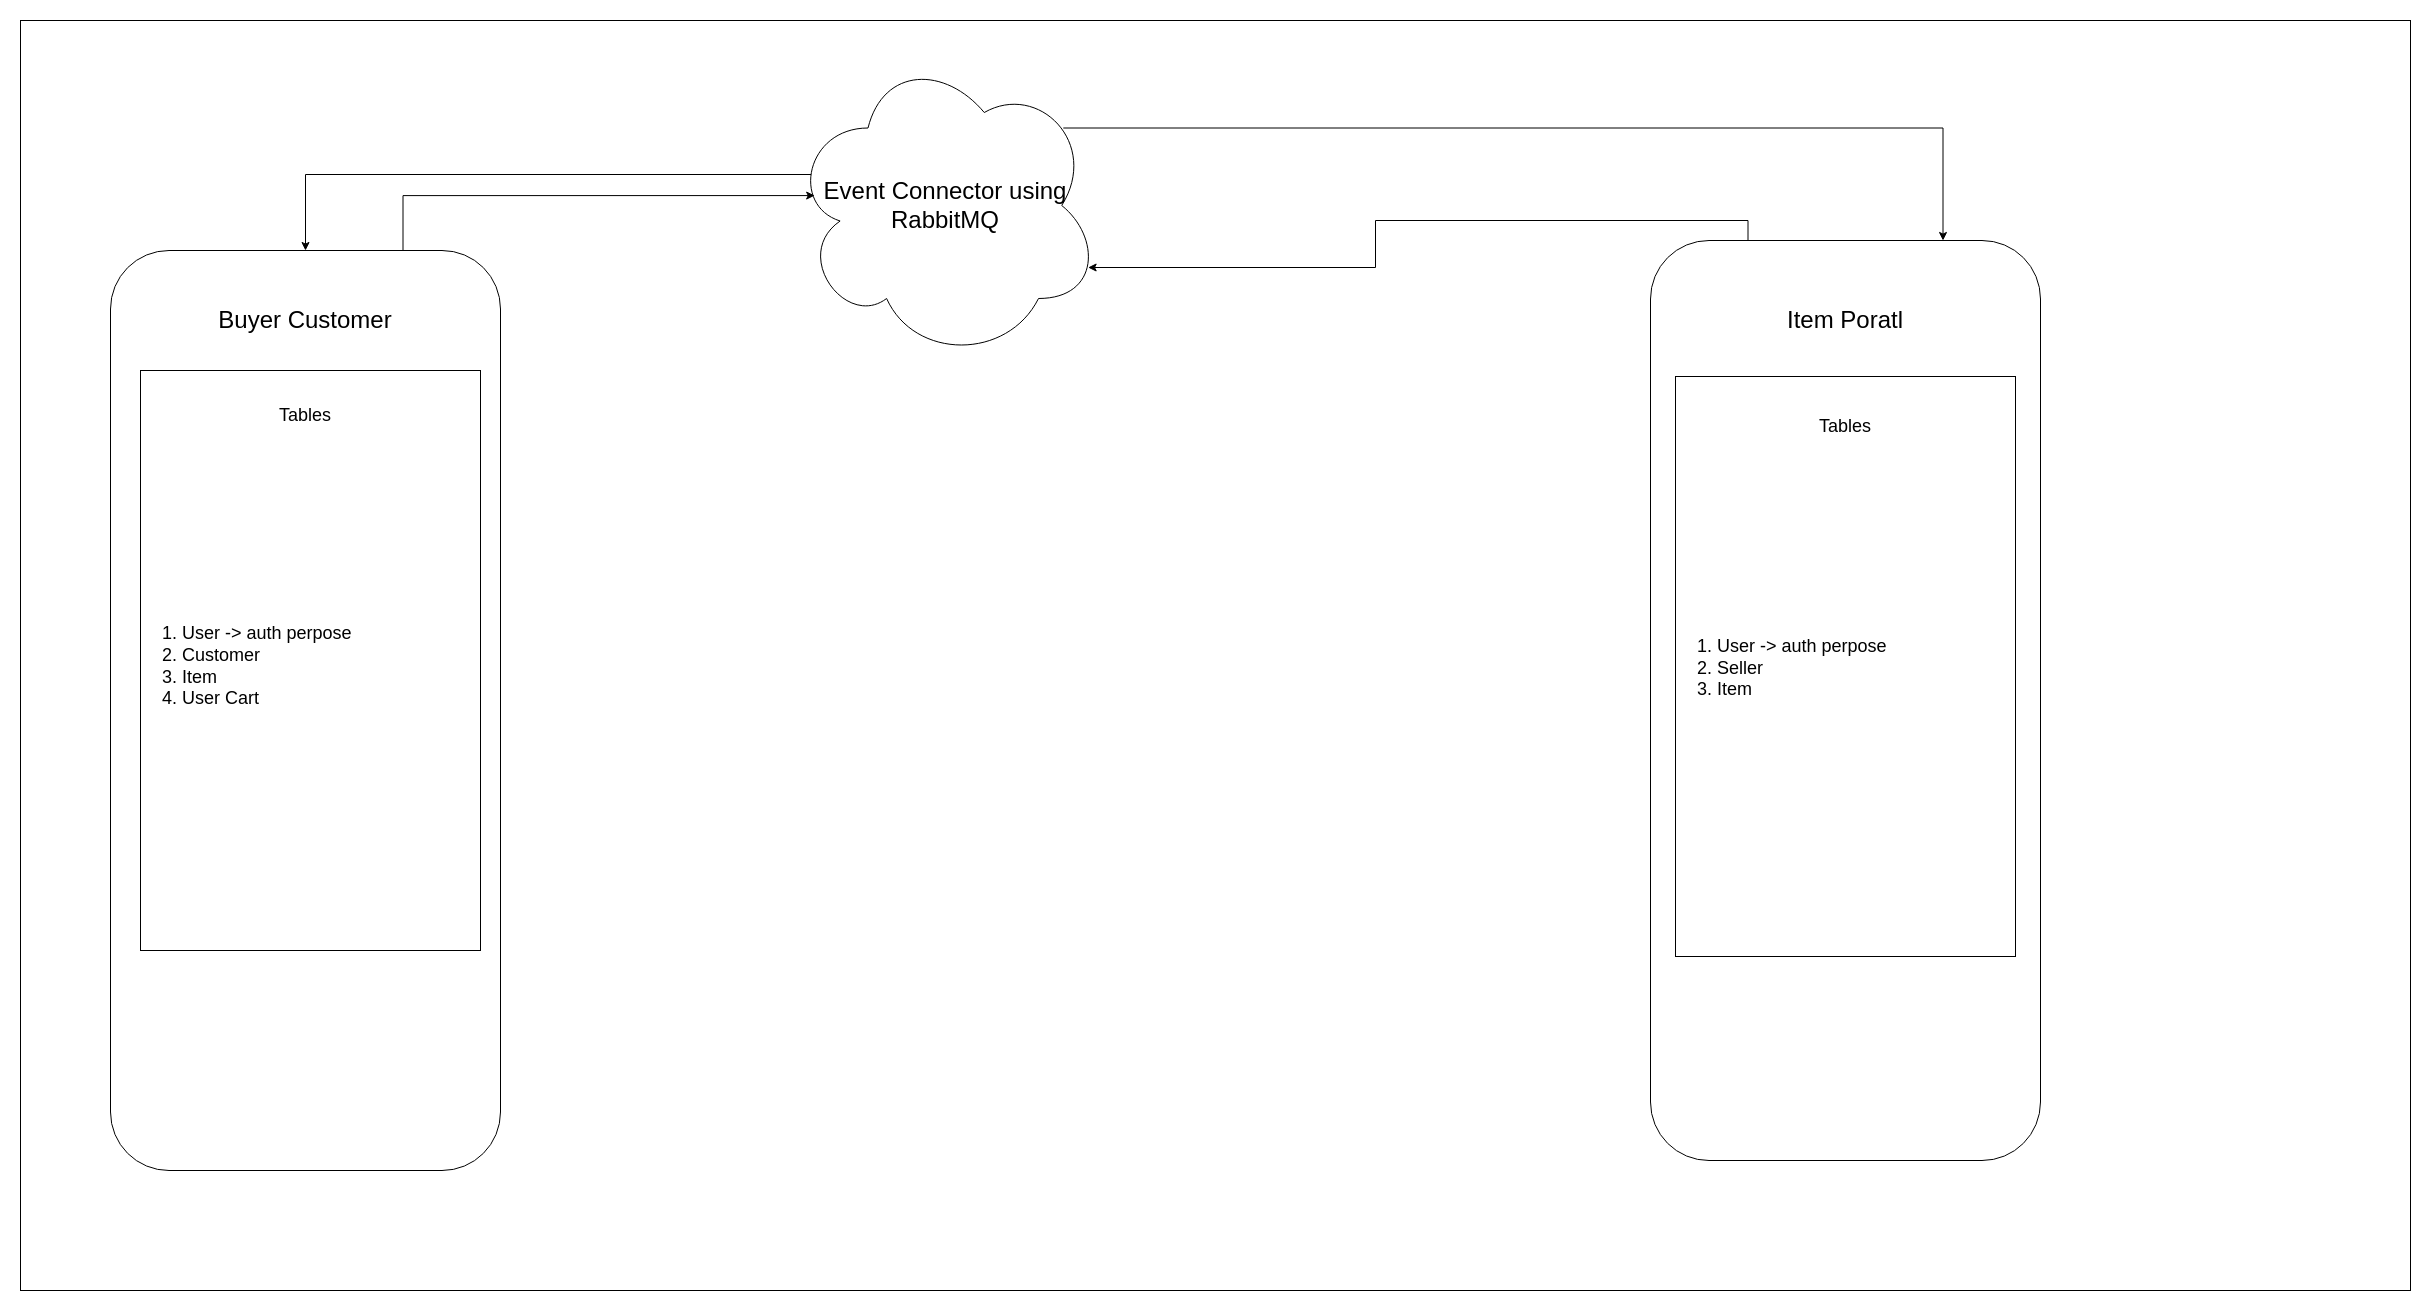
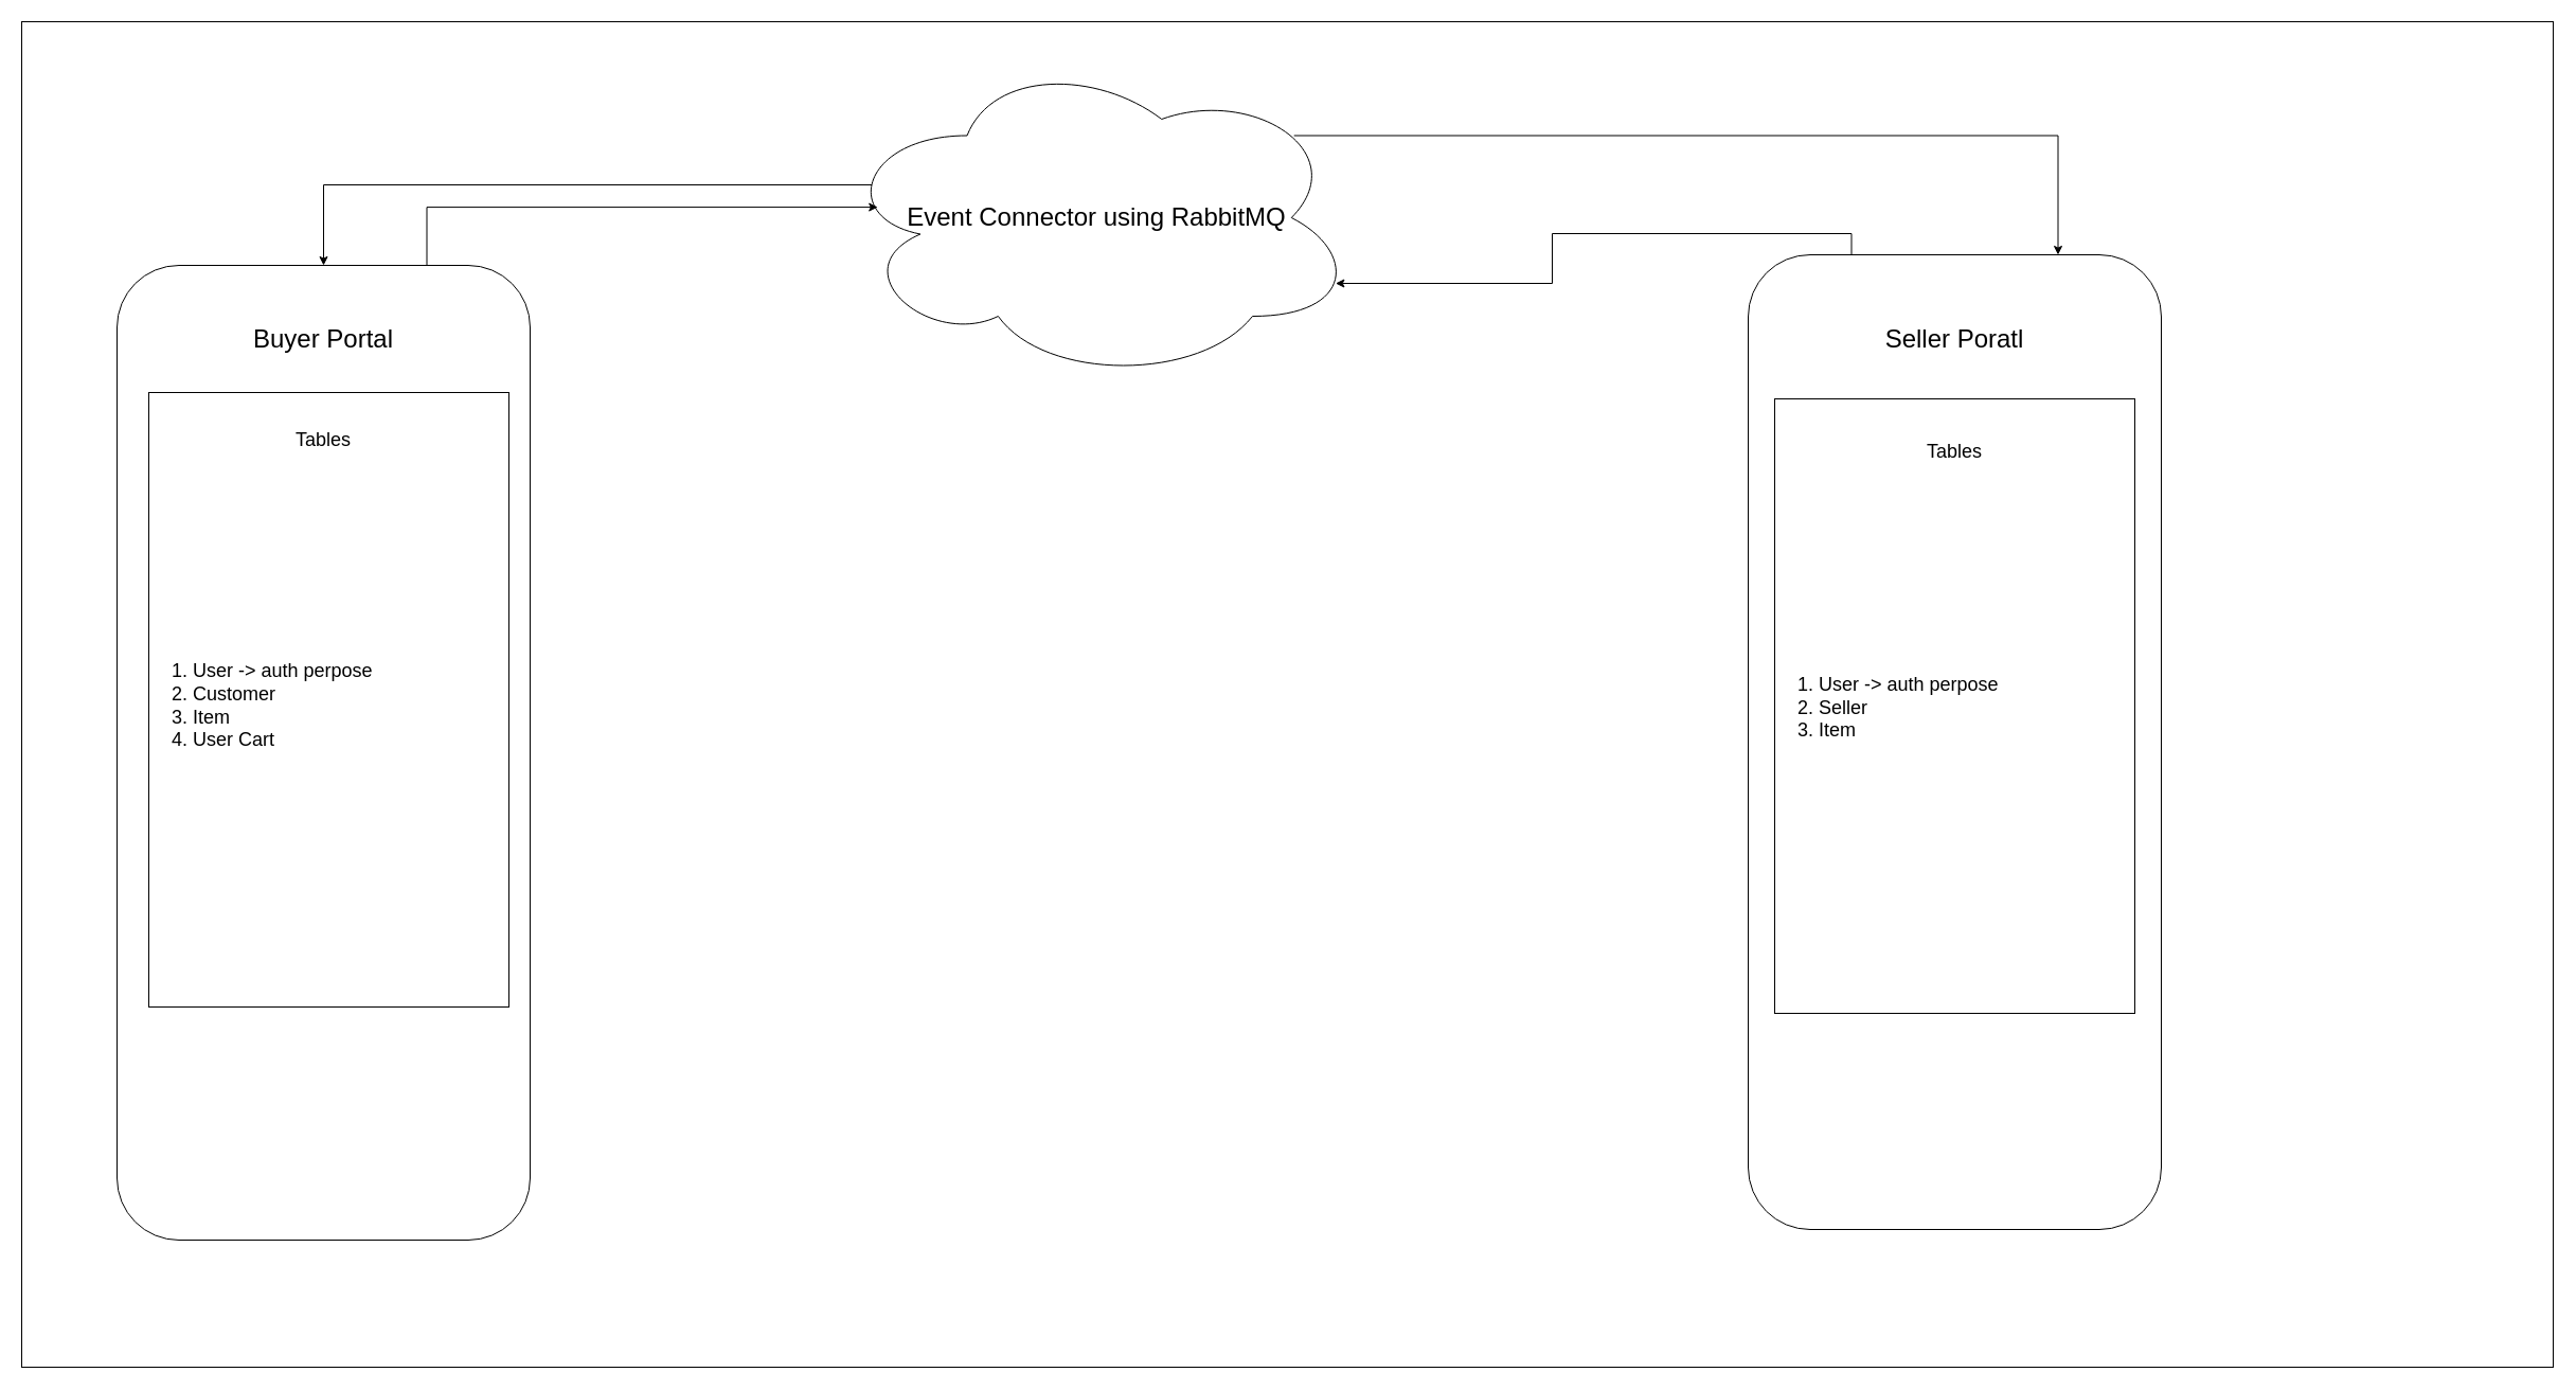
  <mxCell id="0" />
  <mxCell id="1" parent="0" />
  <mxCell id="2" value="" style="rounded=0;whiteSpace=wrap;html=1;" vertex="1" parent="1"><mxGeometry x="20" y="20" width="2390" height="1270" as="geometry" /></mxCell>
  <mxCell id="3" value="" style="rounded=1;whiteSpace=wrap;html=1;direction=south;" vertex="1" parent="1"><mxGeometry x="110" y="250" width="390" height="920" as="geometry" /></mxCell>
  <mxCell id="4" value="" style="rounded=0;whiteSpace=wrap;html=1;" vertex="1" parent="1"><mxGeometry x="140" y="370" width="340" height="580" as="geometry" /></mxCell>
  <mxCell id="5" value="&lt;font style=&quot;font-size: 18px;&quot;&gt;Tables&lt;/font&gt;" style="text;html=1;align=center;verticalAlign=middle;whiteSpace=wrap;rounded=0;" vertex="1" parent="1"><mxGeometry x="160" y="390" width="290" height="50" as="geometry" /></mxCell>
- <mxCell id="6" value="&lt;font style=&quot;font-size: 24px;&quot;&gt;Buyer Customer&lt;/font&gt;" style="text;html=1;align=center;verticalAlign=middle;whiteSpace=wrap;rounded=0;" vertex="1" parent="1"><mxGeometry x="150" y="290" width="310" height="60" as="geometry" /></mxCell>
+ <mxCell id="6" value="&lt;font style=&quot;font-size: 24px;&quot;&gt;Buyer Portal&lt;/font&gt;" style="text;html=1;align=center;verticalAlign=middle;whiteSpace=wrap;rounded=0;" vertex="1" parent="1"><mxGeometry x="150" y="290" width="310" height="60" as="geometry" /></mxCell>
  <mxCell id="7" value="&lt;div style=&quot;text-align: justify;&quot;&gt;&lt;span style=&quot;background-color: initial;&quot;&gt;&lt;font style=&quot;font-size: 18px;&quot;&gt;1. User -&amp;gt; auth perpose&lt;/font&gt;&lt;/span&gt;&lt;/div&gt;&lt;div style=&quot;text-align: justify;&quot;&gt;&lt;span style=&quot;background-color: initial;&quot;&gt;&lt;font style=&quot;font-size: 18px;&quot;&gt;2.&amp;nbsp;&lt;/font&gt;&lt;/span&gt;&lt;span style=&quot;font-size: 18px; background-color: initial;&quot;&gt;Customer&lt;/span&gt;&lt;/div&gt;&lt;div style=&quot;text-align: justify;&quot;&gt;&lt;span style=&quot;background-color: initial;&quot;&gt;&lt;font style=&quot;font-size: 18px;&quot;&gt;3. Item&lt;/font&gt;&lt;/span&gt;&lt;/div&gt;&lt;div style=&quot;text-align: justify;&quot;&gt;&lt;span style=&quot;background-color: initial;&quot;&gt;&lt;font style=&quot;font-size: 18px;&quot;&gt;4. User Cart&lt;/font&gt;&lt;/span&gt;&lt;/div&gt;" style="text;html=1;align=left;verticalAlign=middle;whiteSpace=wrap;rounded=0;" vertex="1" parent="1"><mxGeometry x="160" y="451" width="300" height="430" as="geometry" /></mxCell>
  <mxCell id="8" style="edgeStyle=orthogonalEdgeStyle;rounded=0;orthogonalLoop=1;jettySize=auto;html=1;exitX=0.07;exitY=0.4;exitDx=0;exitDy=0;exitPerimeter=0;entryX=0;entryY=0.5;entryDx=0;entryDy=0;" edge="1" parent="1" source="10" target="3"><mxGeometry relative="1" as="geometry" /></mxCell>
  <mxCell id="9" style="edgeStyle=orthogonalEdgeStyle;rounded=0;orthogonalLoop=1;jettySize=auto;html=1;exitX=0.88;exitY=0.25;exitDx=0;exitDy=0;exitPerimeter=0;entryX=0;entryY=0.25;entryDx=0;entryDy=0;" edge="1" parent="1" source="10" target="12"><mxGeometry relative="1" as="geometry" /></mxCell>
- <mxCell id="10" value="&lt;font style=&quot;font-size: 24px;&quot;&gt;Event Connector using RabbitMQ&lt;/font&gt;" style="ellipse;shape=cloud;whiteSpace=wrap;html=1;" vertex="1" parent="1"><mxGeometry x="790" y="50" width="310" height="310" as="geometry" /></mxCell>
+ <mxCell id="10" value="&lt;font style=&quot;font-size: 24px;&quot;&gt;Event Connector using RabbitMQ&lt;/font&gt;" style="ellipse;shape=cloud;whiteSpace=wrap;html=1;" vertex="1" parent="1"><mxGeometry x="790" y="50" width="490" height="310" as="geometry" /></mxCell>
  <mxCell id="11" style="edgeStyle=orthogonalEdgeStyle;rounded=0;orthogonalLoop=1;jettySize=auto;html=1;exitX=0;exitY=0.25;exitDx=0;exitDy=0;entryX=0.078;entryY=0.468;entryDx=0;entryDy=0;entryPerimeter=0;" edge="1" parent="1" source="3" target="10"><mxGeometry relative="1" as="geometry" /></mxCell>
  <mxCell id="12" value="" style="rounded=1;whiteSpace=wrap;html=1;direction=south;" vertex="1" parent="1"><mxGeometry x="1650" y="240" width="390" height="920" as="geometry" /></mxCell>
- <mxCell id="13" value="&lt;font style=&quot;font-size: 24px;&quot;&gt;Item Poratl&lt;/font&gt;" style="text;html=1;align=center;verticalAlign=middle;whiteSpace=wrap;rounded=0;" vertex="1" parent="1"><mxGeometry x="1730" y="290" width="230" height="60" as="geometry" /></mxCell>
+ <mxCell id="13" value="&lt;font style=&quot;font-size: 24px;&quot;&gt;Seller Poratl&lt;/font&gt;" style="text;html=1;align=center;verticalAlign=middle;whiteSpace=wrap;rounded=0;" vertex="1" parent="1"><mxGeometry x="1730" y="290" width="230" height="60" as="geometry" /></mxCell>
  <mxCell id="14" value="" style="rounded=0;whiteSpace=wrap;html=1;" vertex="1" parent="1"><mxGeometry x="1675" y="376" width="340" height="580" as="geometry" /></mxCell>
  <mxCell id="15" value="&lt;font style=&quot;font-size: 18px;&quot;&gt;Tables&lt;/font&gt;" style="text;html=1;align=center;verticalAlign=middle;whiteSpace=wrap;rounded=0;" vertex="1" parent="1"><mxGeometry x="1700" y="401" width="290" height="50" as="geometry" /></mxCell>
  <mxCell id="16" value="&lt;div style=&quot;text-align: justify;&quot;&gt;&lt;span style=&quot;background-color: initial;&quot;&gt;&lt;font style=&quot;font-size: 18px;&quot;&gt;1. User -&amp;gt; auth perpose&lt;/font&gt;&lt;/span&gt;&lt;/div&gt;&lt;div style=&quot;text-align: justify;&quot;&gt;&lt;span style=&quot;background-color: initial;&quot;&gt;&lt;font style=&quot;font-size: 18px;&quot;&gt;2.&amp;nbsp;&lt;/font&gt;&lt;/span&gt;&lt;span style=&quot;font-size: 18px; background-color: initial;&quot;&gt;Seller&lt;/span&gt;&lt;/div&gt;&lt;div style=&quot;text-align: justify;&quot;&gt;&lt;span style=&quot;background-color: initial;&quot;&gt;&lt;font style=&quot;font-size: 18px;&quot;&gt;3. Item&lt;/font&gt;&lt;/span&gt;&lt;/div&gt;&lt;div style=&quot;text-align: justify;&quot;&gt;&lt;br&gt;&lt;/div&gt;" style="text;html=1;align=left;verticalAlign=middle;whiteSpace=wrap;rounded=0;" vertex="1" parent="1"><mxGeometry x="1695" y="460" width="300" height="430" as="geometry" /></mxCell>
  <mxCell id="17" style="edgeStyle=orthogonalEdgeStyle;rounded=0;orthogonalLoop=1;jettySize=auto;html=1;exitX=0;exitY=0.75;exitDx=0;exitDy=0;entryX=0.96;entryY=0.7;entryDx=0;entryDy=0;entryPerimeter=0;" edge="1" parent="1" source="12" target="10"><mxGeometry relative="1" as="geometry" /></mxCell>
